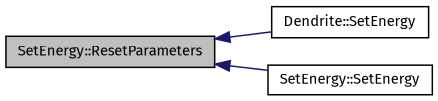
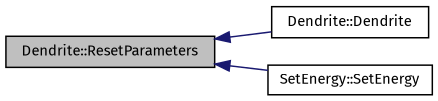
  digraph {
    fontname="Fira Sans"
    rankdir=LR
    node [color=black fillcolor=white fontname="Fira Sans" fontsize=10 shape=record style=filled]
    edge [color=midnightblue dir=back fontname="Fira Sans" fontsize=10 labelfontname=Helvetica labelfontsize=10 style=solid]
-   n1 [fillcolor=grey75 fontcolor=black height=0.2 label="SetEnergy::ResetParameters" width=0.4]
-   n2 [height=0.2 label="Dendrite::SetEnergy" width=0.4]
+   n1 [fillcolor=grey75 fontcolor=black height=0.2 label="Dendrite::ResetParameters" width=0.4]
+   n2 [height=0.2 label="Dendrite::Dendrite" width=0.4]
    n3 [height=0.2 label="SetEnergy::SetEnergy" width=0.4]
    n1 -> n2
    n1 -> n3
  }
